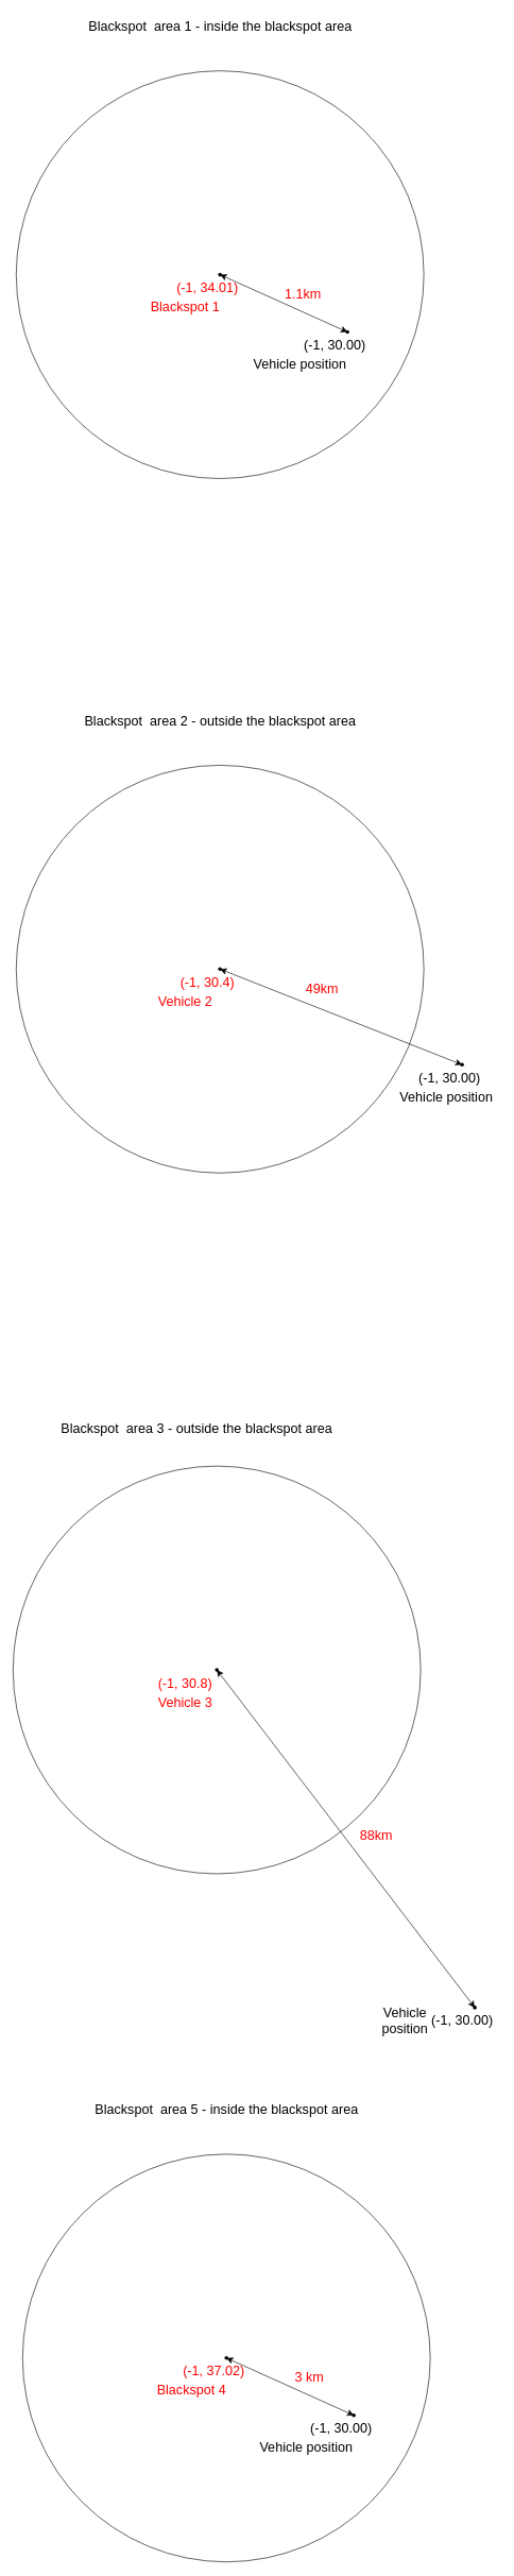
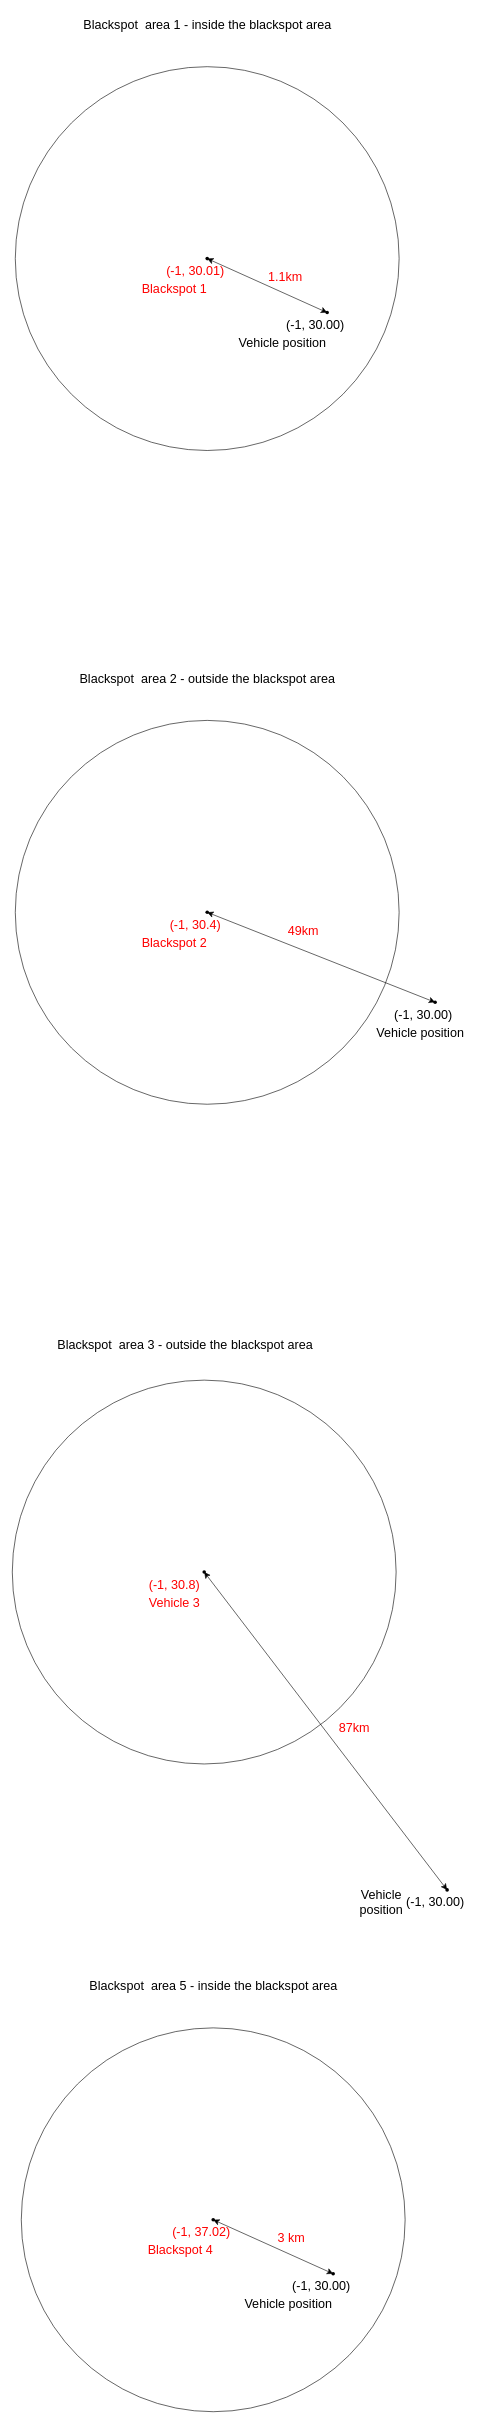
  <mxCell id="0" />
  <mxCell id="1" parent="0" />
  <mxCell id="2" value="" style="ellipse;whiteSpace=wrap;html=1;" vertex="1" parent="1"><mxGeometry x="25" y="110" width="640" height="640" as="geometry" /></mxCell>
  <mxCell id="3" value="Blackspot&amp;nbsp; area 1 - inside the blackspot area&lt;br&gt;" style="text;html=1;align=center;verticalAlign=middle;resizable=0;points=[];autosize=1;strokeColor=none;fillColor=none;fontSize=21;" vertex="1" parent="1"><mxGeometry x="125" y="20" width="440" height="40" as="geometry" /></mxCell>
  <mxCell id="4" value="" style="group" vertex="1" connectable="0" parent="1"><mxGeometry x="265" y="420" width="145" height="50" as="geometry" /></mxCell>
  <mxCell id="5" value="" style="shape=waypoint;sketch=0;size=6;pointerEvents=1;points=[];fillColor=none;resizable=0;rotatable=0;perimeter=centerPerimeter;snapToPoint=1;fontSize=21;" vertex="1" parent="4"><mxGeometry x="70" width="20" height="20" as="geometry" /></mxCell>
- <mxCell id="6" value="&lt;font color=&quot;#ff0000&quot;&gt;(-1, 34.01)&lt;/font&gt;" style="text;html=1;align=center;verticalAlign=middle;resizable=0;points=[];autosize=1;strokeColor=none;fillColor=none;fontSize=21;" vertex="1" parent="4"><mxGeometry y="10" width="120" height="40" as="geometry" /></mxCell>
+ <mxCell id="6" value="&lt;font color=&quot;#ff0000&quot;&gt;(-1, 30.01)&lt;/font&gt;" style="text;html=1;align=center;verticalAlign=middle;resizable=0;points=[];autosize=1;strokeColor=none;fillColor=none;fontSize=21;" vertex="1" parent="4"><mxGeometry y="10" width="120" height="40" as="geometry" /></mxCell>
  <mxCell id="7" value="" style="group" vertex="1" connectable="0" parent="1"><mxGeometry x="465" y="510" width="120" height="50" as="geometry" /></mxCell>
  <mxCell id="8" value="" style="shape=waypoint;sketch=0;size=6;pointerEvents=1;points=[];fillColor=none;resizable=0;rotatable=0;perimeter=centerPerimeter;snapToPoint=1;fontSize=21;" vertex="1" parent="7"><mxGeometry x="70" width="20" height="20" as="geometry" /></mxCell>
  <mxCell id="9" value="(-1, 30.00)" style="text;html=1;align=center;verticalAlign=middle;resizable=0;points=[];autosize=1;strokeColor=none;fillColor=none;fontSize=21;" vertex="1" parent="7"><mxGeometry y="10" width="120" height="40" as="geometry" /></mxCell>
  <mxCell id="10" value="Vehicle position" style="text;html=1;align=center;verticalAlign=middle;resizable=0;points=[];autosize=1;strokeColor=none;fillColor=none;fontSize=21;" vertex="1" parent="1"><mxGeometry x="385" y="550" width="170" height="40" as="geometry" /></mxCell>
  <mxCell id="11" value="&lt;font color=&quot;#ff0000&quot;&gt;Blackspot 1&lt;/font&gt;" style="text;html=1;align=center;verticalAlign=middle;resizable=0;points=[];autosize=1;strokeColor=none;fillColor=none;fontSize=21;" vertex="1" parent="1"><mxGeometry x="225" y="460" width="130" height="40" as="geometry" /></mxCell>
  <mxCell id="12" value="" style="edgeStyle=none;orthogonalLoop=1;jettySize=auto;html=1;endArrow=classic;startArrow=classic;endSize=8;startSize=8;rounded=0;fontSize=21;fontColor=#FF0000;entryX=0.35;entryY=0.55;entryDx=0;entryDy=0;entryPerimeter=0;" edge="1" parent="1" target="8"><mxGeometry width="100" relative="1" as="geometry"><mxPoint x="345" y="430" as="sourcePoint" /><mxPoint x="375" y="380" as="targetPoint" /><Array as="points" /></mxGeometry></mxCell>
  <mxCell id="13" value="1.1km" style="text;html=1;align=center;verticalAlign=middle;resizable=0;points=[];autosize=1;strokeColor=none;fillColor=none;fontSize=21;fontColor=#FF0000;" vertex="1" parent="1"><mxGeometry x="435" y="440" width="80" height="40" as="geometry" /></mxCell>
  <mxCell id="14" value="" style="ellipse;whiteSpace=wrap;html=1;" vertex="1" parent="1"><mxGeometry x="25" y="1200" width="640" height="640" as="geometry" /></mxCell>
  <mxCell id="15" value="Blackspot&amp;nbsp; area 2 - outside the blackspot area" style="text;html=1;align=center;verticalAlign=middle;resizable=0;points=[];autosize=1;strokeColor=none;fillColor=none;fontSize=21;" vertex="1" parent="1"><mxGeometry x="120" y="1110" width="450" height="40" as="geometry" /></mxCell>
  <mxCell id="16" value="" style="group" vertex="1" connectable="0" parent="1"><mxGeometry x="265" y="1510" width="145" height="50" as="geometry" /></mxCell>
  <mxCell id="17" value="" style="shape=waypoint;sketch=0;size=6;pointerEvents=1;points=[];fillColor=none;resizable=0;rotatable=0;perimeter=centerPerimeter;snapToPoint=1;fontSize=21;" vertex="1" parent="16"><mxGeometry x="70" width="20" height="20" as="geometry" /></mxCell>
  <mxCell id="18" value="&lt;font color=&quot;#ff0000&quot;&gt;(-1, 30.4)&lt;/font&gt;" style="text;html=1;align=center;verticalAlign=middle;resizable=0;points=[];autosize=1;strokeColor=none;fillColor=none;fontSize=21;" vertex="1" parent="16"><mxGeometry x="5" y="10" width="110" height="40" as="geometry" /></mxCell>
  <mxCell id="19" value="" style="group" vertex="1" connectable="0" parent="1"><mxGeometry x="645" y="1660" width="120" height="50" as="geometry" /></mxCell>
  <mxCell id="20" value="" style="shape=waypoint;sketch=0;size=6;pointerEvents=1;points=[];fillColor=none;resizable=0;rotatable=0;perimeter=centerPerimeter;snapToPoint=1;fontSize=21;" vertex="1" parent="19"><mxGeometry x="70" width="20" height="20" as="geometry" /></mxCell>
  <mxCell id="21" value="(-1, 30.00)" style="text;html=1;align=center;verticalAlign=middle;resizable=0;points=[];autosize=1;strokeColor=none;fillColor=none;fontSize=21;" vertex="1" parent="19"><mxGeometry y="10" width="120" height="40" as="geometry" /></mxCell>
  <mxCell id="22" value="Vehicle position" style="text;html=1;align=center;verticalAlign=middle;resizable=0;points=[];autosize=1;strokeColor=none;fillColor=none;fontSize=21;" vertex="1" parent="1"><mxGeometry x="615" y="1700" width="170" height="40" as="geometry" /></mxCell>
- <mxCell id="23" value="&lt;font color=&quot;#ff0000&quot;&gt;Vehicle 2&lt;/font&gt;" style="text;html=1;align=center;verticalAlign=middle;resizable=0;points=[];autosize=1;strokeColor=none;fillColor=none;fontSize=21;" vertex="1" parent="1"><mxGeometry x="225" y="1550" width="130" height="40" as="geometry" /></mxCell>
+ <mxCell id="23" value="&lt;font color=&quot;#ff0000&quot;&gt;Blackspot 2&lt;/font&gt;" style="text;html=1;align=center;verticalAlign=middle;resizable=0;points=[];autosize=1;strokeColor=none;fillColor=none;fontSize=21;" vertex="1" parent="1"><mxGeometry x="225" y="1550" width="130" height="40" as="geometry" /></mxCell>
  <mxCell id="24" value="" style="edgeStyle=none;orthogonalLoop=1;jettySize=auto;html=1;endArrow=classic;startArrow=classic;endSize=8;startSize=8;rounded=0;fontSize=21;fontColor=#FF0000;entryX=0.35;entryY=0.55;entryDx=0;entryDy=0;entryPerimeter=0;" edge="1" parent="1" target="20"><mxGeometry width="100" relative="1" as="geometry"><mxPoint x="345" y="1520" as="sourcePoint" /><mxPoint x="375" y="1470" as="targetPoint" /><Array as="points" /></mxGeometry></mxCell>
  <mxCell id="25" value="49km" style="text;html=1;align=center;verticalAlign=middle;resizable=0;points=[];autosize=1;strokeColor=none;fillColor=none;fontSize=21;fontColor=#FF0000;" vertex="1" parent="1"><mxGeometry x="470" y="1530" width="70" height="40" as="geometry" /></mxCell>
  <mxCell id="26" value="" style="ellipse;whiteSpace=wrap;html=1;" vertex="1" parent="1"><mxGeometry x="20" y="2300" width="640" height="640" as="geometry" /></mxCell>
  <mxCell id="27" value="Blackspot&amp;nbsp; area 3 - outside the blackspot area" style="text;html=1;align=center;verticalAlign=middle;resizable=0;points=[];autosize=1;strokeColor=none;fillColor=none;fontSize=21;" vertex="1" parent="1"><mxGeometry x="82.5" y="2220" width="450" height="40" as="geometry" /></mxCell>
  <mxCell id="28" value="" style="group" vertex="1" connectable="0" parent="1"><mxGeometry x="260" y="2610" width="145" height="100" as="geometry" /></mxCell>
  <mxCell id="29" value="" style="shape=waypoint;sketch=0;size=6;pointerEvents=1;points=[];fillColor=none;resizable=0;rotatable=0;perimeter=centerPerimeter;snapToPoint=1;fontSize=21;" vertex="1" parent="28"><mxGeometry x="70" width="20" height="20" as="geometry" /></mxCell>
  <mxCell id="30" value="&lt;font color=&quot;#ff0000&quot;&gt;(-1, 30.8)&lt;/font&gt;" style="text;html=1;align=center;verticalAlign=middle;resizable=0;points=[];autosize=1;strokeColor=none;fillColor=none;fontSize=21;" vertex="1" parent="28"><mxGeometry x="-25" y="10" width="110" height="40" as="geometry" /></mxCell>
  <mxCell id="31" value="&lt;font color=&quot;#ff0000&quot;&gt;Vehicle 3&lt;/font&gt;" style="text;html=1;align=center;verticalAlign=middle;resizable=0;points=[];autosize=1;strokeColor=none;fillColor=none;fontSize=21;" vertex="1" parent="28"><mxGeometry x="-35" y="40" width="130" height="40" as="geometry" /></mxCell>
  <mxCell id="32" value="" style="group" vertex="1" connectable="0" parent="1"><mxGeometry x="665" y="3140" width="120" height="50" as="geometry" /></mxCell>
  <mxCell id="33" value="" style="shape=waypoint;sketch=0;size=6;pointerEvents=1;points=[];fillColor=none;resizable=0;rotatable=0;perimeter=centerPerimeter;snapToPoint=1;fontSize=21;" vertex="1" parent="32"><mxGeometry x="70" width="20" height="20" as="geometry" /></mxCell>
  <mxCell id="34" value="(-1, 30.00)" style="text;html=1;align=center;verticalAlign=middle;resizable=0;points=[];autosize=1;strokeColor=none;fillColor=none;fontSize=21;" vertex="1" parent="32"><mxGeometry y="10" width="120" height="40" as="geometry" /></mxCell>
  <mxCell id="35" value="" style="edgeStyle=none;orthogonalLoop=1;jettySize=auto;html=1;endArrow=classic;startArrow=classic;endSize=8;startSize=8;rounded=0;fontSize=21;fontColor=#FF0000;entryX=0;entryY=0.4;entryDx=0;entryDy=0;entryPerimeter=0;" edge="1" parent="1" target="33"><mxGeometry width="100" relative="1" as="geometry"><mxPoint x="340" y="2620" as="sourcePoint" /><mxPoint x="720" y="2770" as="targetPoint" /><Array as="points" /></mxGeometry></mxCell>
- <mxCell id="36" value="88km" style="text;html=1;align=center;verticalAlign=middle;resizable=0;points=[];autosize=1;strokeColor=none;fillColor=none;fontSize=21;fontColor=#FF0000;" vertex="1" parent="1"><mxGeometry x="555" y="2860" width="70" height="40" as="geometry" /></mxCell>
+ <mxCell id="36" value="87km" style="text;html=1;align=center;verticalAlign=middle;resizable=0;points=[];autosize=1;strokeColor=none;fillColor=none;fontSize=21;fontColor=#FF0000;" vertex="1" parent="1"><mxGeometry x="555" y="2860" width="70" height="40" as="geometry" /></mxCell>
  <mxCell id="37" value="Vehicle&lt;br&gt;position" style="text;html=1;align=center;verticalAlign=middle;resizable=0;points=[];autosize=1;strokeColor=none;fillColor=none;fontSize=21;fontColor=#000000;" vertex="1" parent="1"><mxGeometry x="585" y="3140" width="100" height="60" as="geometry" /></mxCell>
  <mxCell id="38" value="" style="ellipse;whiteSpace=wrap;html=1;" vertex="1" parent="1"><mxGeometry x="35" y="3380" width="640" height="640" as="geometry" /></mxCell>
  <mxCell id="39" value="Blackspot&amp;nbsp; area 5 - inside the blackspot area" style="text;html=1;align=center;verticalAlign=middle;resizable=0;points=[];autosize=1;strokeColor=none;fillColor=none;fontSize=21;" vertex="1" parent="1"><mxGeometry x="135" y="3290" width="440" height="40" as="geometry" /></mxCell>
  <mxCell id="40" value="" style="group" vertex="1" connectable="0" parent="1"><mxGeometry x="275" y="3690" width="145" height="50" as="geometry" /></mxCell>
  <mxCell id="41" value="" style="shape=waypoint;sketch=0;size=6;pointerEvents=1;points=[];fillColor=none;resizable=0;rotatable=0;perimeter=centerPerimeter;snapToPoint=1;fontSize=21;" vertex="1" parent="40"><mxGeometry x="70" width="20" height="20" as="geometry" /></mxCell>
  <mxCell id="42" value="&lt;font color=&quot;#ff0000&quot;&gt;(-1, 37.02)&lt;/font&gt;" style="text;html=1;align=center;verticalAlign=middle;resizable=0;points=[];autosize=1;strokeColor=none;fillColor=none;fontSize=21;" vertex="1" parent="40"><mxGeometry y="10" width="120" height="40" as="geometry" /></mxCell>
  <mxCell id="43" value="" style="group" vertex="1" connectable="0" parent="1"><mxGeometry x="475" y="3780" width="120" height="50" as="geometry" /></mxCell>
  <mxCell id="44" value="" style="shape=waypoint;sketch=0;size=6;pointerEvents=1;points=[];fillColor=none;resizable=0;rotatable=0;perimeter=centerPerimeter;snapToPoint=1;fontSize=21;" vertex="1" parent="43"><mxGeometry x="70" width="20" height="20" as="geometry" /></mxCell>
  <mxCell id="45" value="(-1, 30.00)" style="text;html=1;align=center;verticalAlign=middle;resizable=0;points=[];autosize=1;strokeColor=none;fillColor=none;fontSize=21;" vertex="1" parent="43"><mxGeometry y="10" width="120" height="40" as="geometry" /></mxCell>
  <mxCell id="46" value="Vehicle position" style="text;html=1;align=center;verticalAlign=middle;resizable=0;points=[];autosize=1;strokeColor=none;fillColor=none;fontSize=21;" vertex="1" parent="1"><mxGeometry x="395" y="3820" width="170" height="40" as="geometry" /></mxCell>
  <mxCell id="47" value="&lt;font color=&quot;#ff0000&quot;&gt;Blackspot 4&lt;/font&gt;" style="text;html=1;align=center;verticalAlign=middle;resizable=0;points=[];autosize=1;strokeColor=none;fillColor=none;fontSize=21;" vertex="1" parent="1"><mxGeometry x="235" y="3730" width="130" height="40" as="geometry" /></mxCell>
  <mxCell id="48" value="" style="edgeStyle=none;orthogonalLoop=1;jettySize=auto;html=1;endArrow=classic;startArrow=classic;endSize=8;startSize=8;rounded=0;fontSize=21;fontColor=#FF0000;entryX=0.35;entryY=0.55;entryDx=0;entryDy=0;entryPerimeter=0;" edge="1" parent="1" target="44"><mxGeometry width="100" relative="1" as="geometry"><mxPoint x="355" y="3700" as="sourcePoint" /><mxPoint x="385" y="3650" as="targetPoint" /><Array as="points" /></mxGeometry></mxCell>
  <mxCell id="49" value="3 km" style="text;html=1;align=center;verticalAlign=middle;resizable=0;points=[];autosize=1;strokeColor=none;fillColor=none;fontSize=21;fontColor=#FF0000;" vertex="1" parent="1"><mxGeometry x="450" y="3710" width="70" height="40" as="geometry" /></mxCell>
